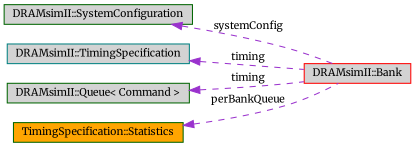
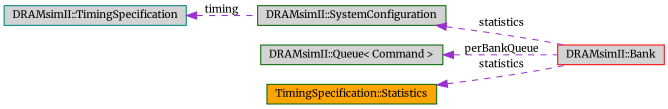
  digraph {
    fontname=Merriweather
    rankdir=LR
    node [color=darkgreen fillcolor=lightgrey fontname=Merriweather fontsize=10 shape=record style=filled]
    edge [color=darkorchid3 dir=back fontname=Merriweather fontsize=10 labelfontname=FreeSans labelfontsize=10 style=dashed]
    n1 [color=red fontcolor=black height=0.2 label="DRAMsimII::Bank" width=0.4]
    n2 [height=0.2 label="DRAMsimII::SystemConfiguration" width=0.4]
    n3 [color=teal height=0.2 label="DRAMsimII::TimingSpecification" width=0.4]
    n4 [height=0.2 label="DRAMsimII::Queue\< Command \>" width=0.4]
    n5 [fillcolor=orange height=0.2 label="TimingSpecification::Statistics" width=0.4]
-   n2 -> n1 [label=systemConfig]
-   n3 -> n1 [label=timing]
-   n4 -> n1 [label=timing]
-   n5 -> n1 [label=perBankQueue]
+   n2 -> n1 [label=statistics]
+   n3 -> n2 [label=timing]
+   n4 -> n1 [label=perBankQueue]
+   n5 -> n1 [label=statistics]
  }
